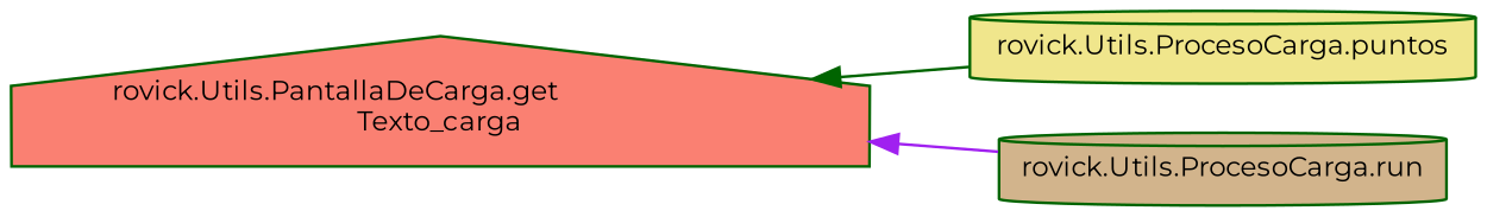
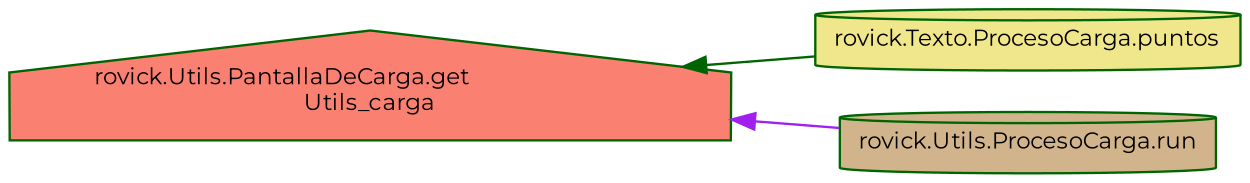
  digraph {
    fontname=Montserrat
    rankdir=LR
    node [color=darkgreen fontname=Montserrat fontsize=10 shape=cylinder style=filled]
    edge [dir=back fontname=Montserrat fontsize=10 labelfontname=Helvetica labelfontsize=10 style=solid]
-   n1 [fillcolor=salmon fontcolor=black height=0.2 label="rovick.Utils.PantallaDeCarga.get\lTexto_carga" shape=house width=0.4]
-   n2 [fillcolor=khaki height=0.2 label="rovick.Utils.ProcesoCarga.puntos" width=0.4]
+   n1 [fillcolor=salmon fontcolor=black height=0.2 label="rovick.Utils.PantallaDeCarga.get\lUtils_carga" shape=house width=0.4]
+   n2 [fillcolor=khaki height=0.2 label="rovick.Texto.ProcesoCarga.puntos" width=0.4]
    n3 [fillcolor=tan height=0.2 label="rovick.Utils.ProcesoCarga.run" width=0.4]
    n1 -> n2 [color=darkgreen]
    n1 -> n3 [color=purple]
  }
